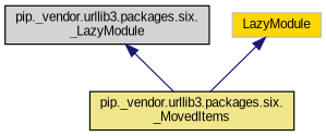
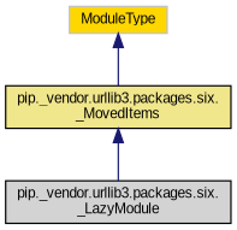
  digraph {
    fontname="Liberation Sans"
    node [color=black fontname="Liberation Sans" fontsize=10 shape=record style=filled]
    edge [color=midnightblue dir=back fontname="Liberation Sans" fontsize=10 labelfontname=Helvetica labelfontsize=10 style=solid]
    n1 [fillcolor=khaki fontcolor=black height=0.2 label="pip._vendor.urllib3.packages.six.\l_MovedItems" width=0.4]
    n2 [fillcolor=lightgrey height=0.2 label="pip._vendor.urllib3.packages.six.\l_LazyModule" width=0.4]
-   n3 [color=grey75 fillcolor=gold height=0.2 label=LazyModule width=0.4]
-   n2 -> n1
+   n3 [color=grey75 fillcolor=gold height=0.2 label=ModuleType width=0.4]
+   n1 -> n2
    n3 -> n1
  }
